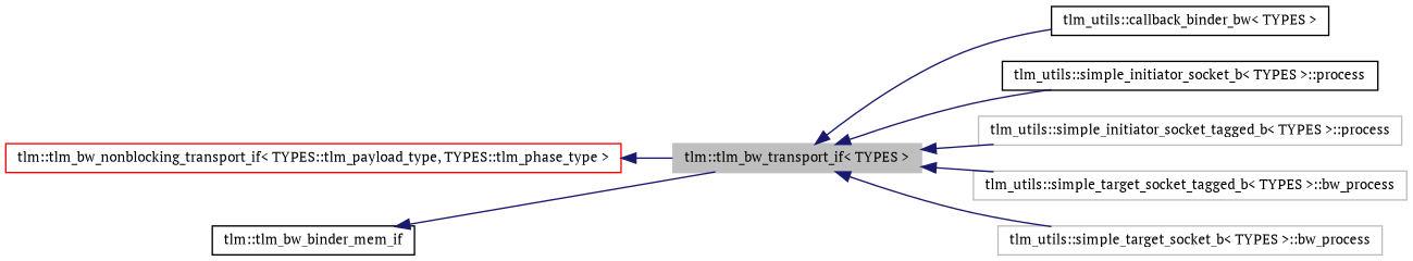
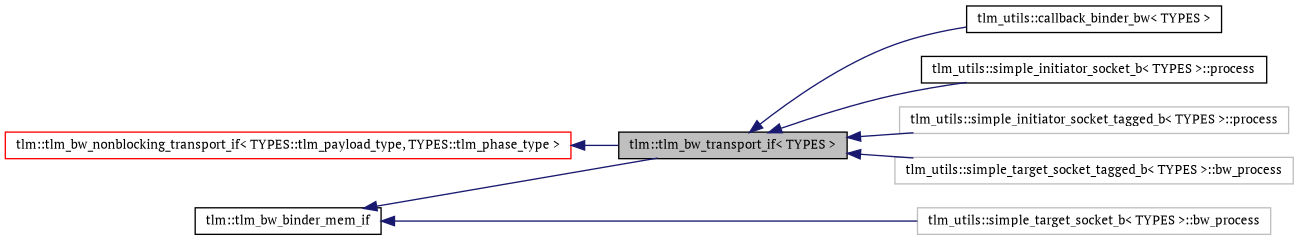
  digraph {
    fontname="PT Serif"
    rankdir=LR
    node [color=black fillcolor=white fontname="PT Serif" fontsize=10 shape=record style=filled]
    edge [color=midnightblue dir=back fontname="PT Serif" fontsize=10 labelfontname=FreeSans labelfontsize=10 style=solid]
-   n1 [color=grey75 fillcolor=grey75 fontcolor=black height=0.2 label="tlm::tlm_bw_transport_if\< TYPES \>" width=0.4]
+   n1 [fillcolor=grey75 fontcolor=black height=0.2 label="tlm::tlm_bw_transport_if\< TYPES \>" width=0.4]
    n2 [height=0.2 label="tlm_utils::callback_binder_bw\< TYPES \>" width=0.4]
    n3 [height=0.2 label="tlm_utils::simple_initiator_socket_b\< TYPES \>::process" width=0.4]
    n4 [color=grey75 height=0.2 label="tlm_utils::simple_initiator_socket_tagged_b\< TYPES \>::process" width=0.4]
    n5 [color=grey75 height=0.2 label="tlm_utils::simple_target_socket_b\< TYPES \>::bw_process" width=0.4]
    n6 [color=grey75 height=0.2 label="tlm_utils::simple_target_socket_tagged_b\< TYPES \>::bw_process" width=0.4]
    n7 [color=red height=0.2 label="tlm::tlm_bw_nonblocking_transport_if\< TYPES::tlm_payload_type, TYPES::tlm_phase_type \>" width=0.4]
    n8 [height=0.2 label="tlm::tlm_bw_binder_mem_if" width=0.4]
    n1 -> n2
    n1 -> n3
    n1 -> n4
-   n1 -> n5
+   n8 -> n5
    n1 -> n6
    n7 -> n1
    n8 -> n1
  }
